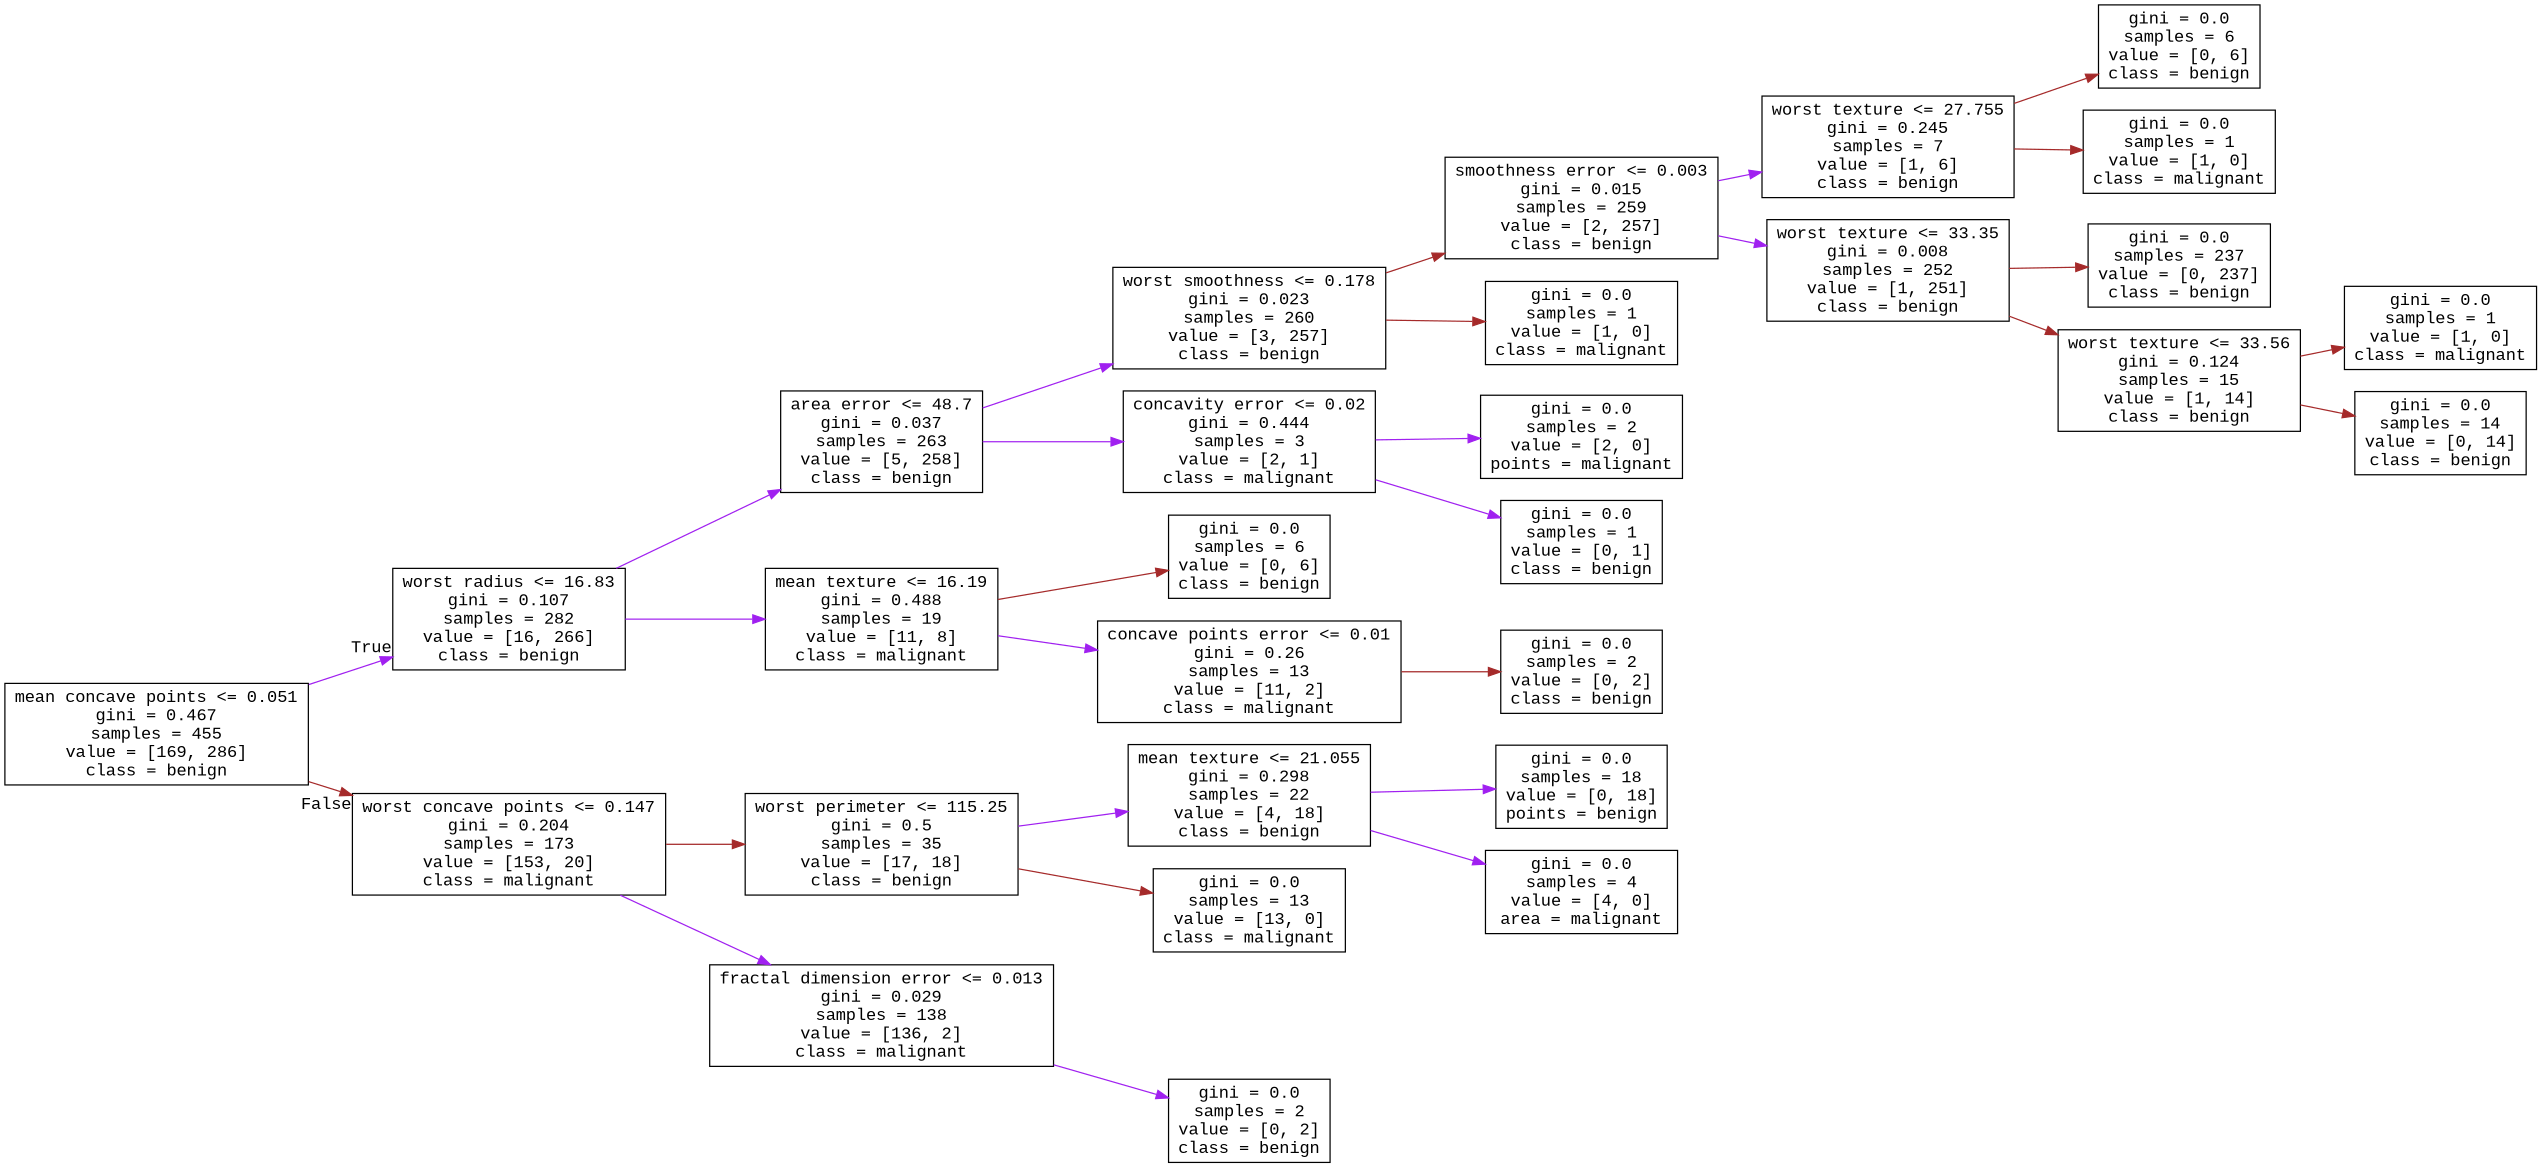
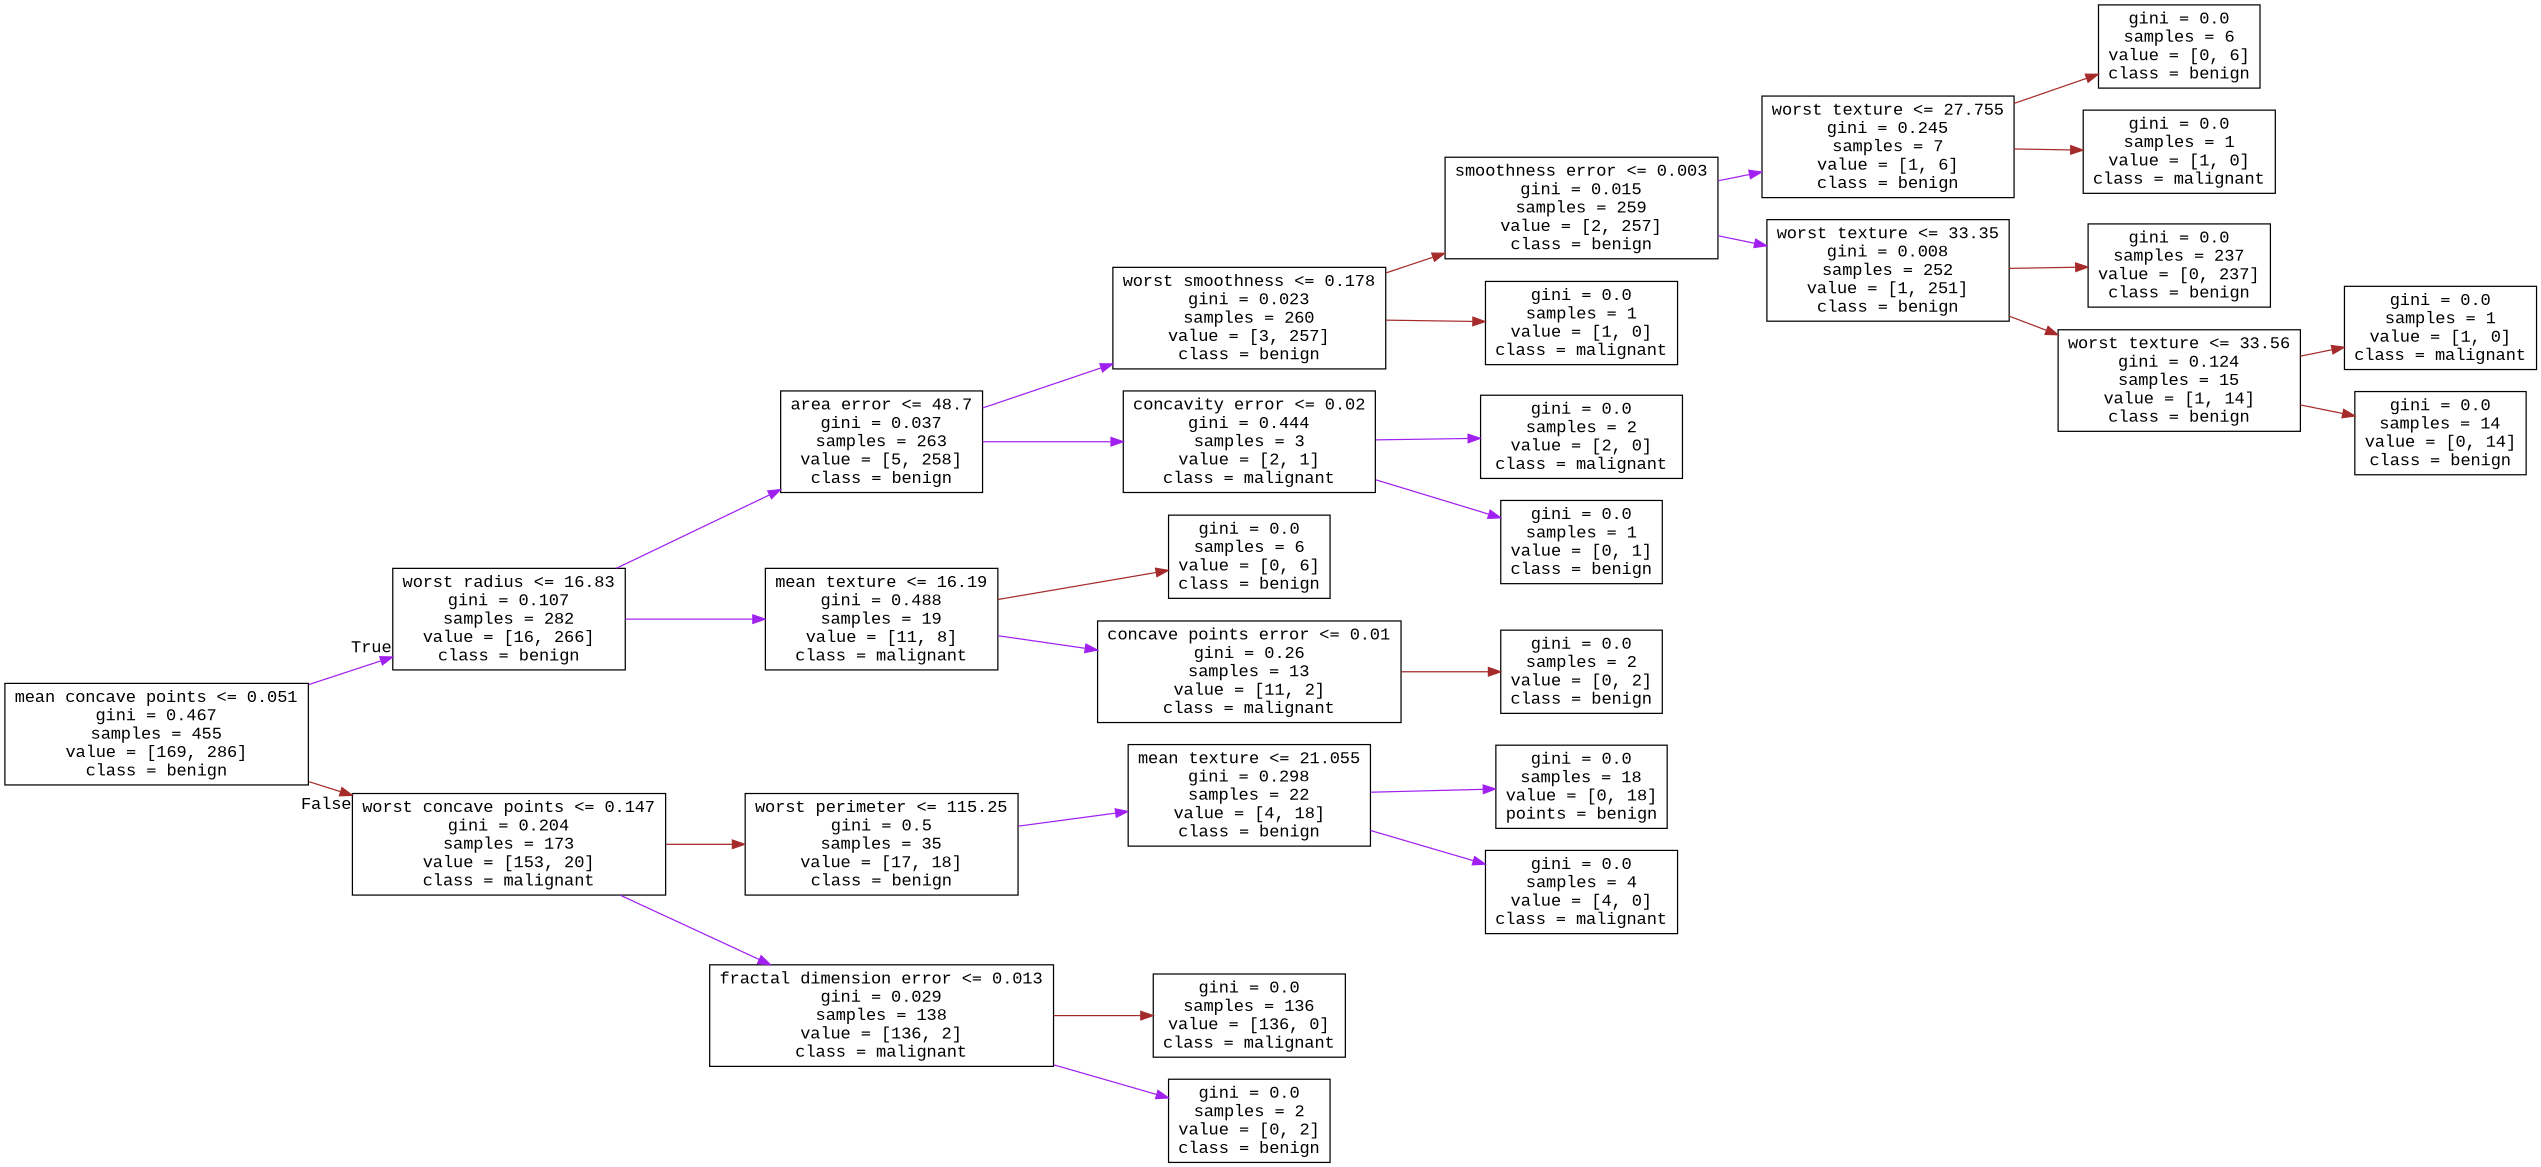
  digraph {
    fontname="Liberation Mono"
    rankdir=LR
    node [fontname="Liberation Mono" shape=box]
    edge [color=purple fontname="Liberation Mono"]
    n1 [label="mean concave points <= 0.051\ngini = 0.467\nsamples = 455\nvalue = [169, 286]\nclass = benign"]
    n2 [label="worst radius <= 16.83\ngini = 0.107\nsamples = 282\nvalue = [16, 266]\nclass = benign"]
    n3 [label="worst concave points <= 0.147\ngini = 0.204\nsamples = 173\nvalue = [153, 20]\nclass = malignant"]
    n4 [label="area error <= 48.7\ngini = 0.037\nsamples = 263\nvalue = [5, 258]\nclass = benign"]
    n5 [label="mean texture <= 16.19\ngini = 0.488\nsamples = 19\nvalue = [11, 8]\nclass = malignant"]
    n6 [label="worst perimeter <= 115.25\ngini = 0.5\nsamples = 35\nvalue = [17, 18]\nclass = benign"]
    n7 [label="fractal dimension error <= 0.013\ngini = 0.029\nsamples = 138\nvalue = [136, 2]\nclass = malignant"]
    n8 [label="worst smoothness <= 0.178\ngini = 0.023\nsamples = 260\nvalue = [3, 257]\nclass = benign"]
    n9 [label="concavity error <= 0.02\ngini = 0.444\nsamples = 3\nvalue = [2, 1]\nclass = malignant"]
    n10 [label="gini = 0.0\nsamples = 6\nvalue = [0, 6]\nclass = benign"]
    n11 [label="concave points error <= 0.01\ngini = 0.26\nsamples = 13\nvalue = [11, 2]\nclass = malignant"]
    n12 [label="smoothness error <= 0.003\ngini = 0.015\nsamples = 259\nvalue = [2, 257]\nclass = benign"]
    n13 [label="gini = 0.0\nsamples = 1\nvalue = [1, 0]\nclass = malignant"]
-   n14 [label="gini = 0.0\nsamples = 2\nvalue = [2, 0]\npoints = malignant"]
+   n14 [label="gini = 0.0\nsamples = 2\nvalue = [2, 0]\nclass = malignant"]
    n15 [label="gini = 0.0\nsamples = 1\nvalue = [0, 1]\nclass = benign"]
    n16 [label="worst texture <= 27.755\ngini = 0.245\nsamples = 7\nvalue = [1, 6]\nclass = benign"]
    n17 [label="worst texture <= 33.35\ngini = 0.008\nsamples = 252\nvalue = [1, 251]\nclass = benign"]
    n18 [label="gini = 0.0\nsamples = 6\nvalue = [0, 6]\nclass = benign"]
    n19 [label="gini = 0.0\nsamples = 1\nvalue = [1, 0]\nclass = malignant"]
    n20 [label="gini = 0.0\nsamples = 237\nvalue = [0, 237]\nclass = benign"]
    n21 [label="worst texture <= 33.56\ngini = 0.124\nsamples = 15\nvalue = [1, 14]\nclass = benign"]
    n22 [label="gini = 0.0\nsamples = 1\nvalue = [1, 0]\nclass = malignant"]
    n23 [label="gini = 0.0\nsamples = 14\nvalue = [0, 14]\nclass = benign"]
    n24 [label="gini = 0.0\nsamples = 2\nvalue = [0, 2]\nclass = benign"]
    n25 [label="mean texture <= 21.055\ngini = 0.298\nsamples = 22\nvalue = [4, 18]\nclass = benign"]
-   n26 [label="gini = 0.0\nsamples = 13\nvalue = [13, 0]\nclass = malignant"]
+   n27 [label="gini = 0.0\nsamples = 136\nvalue = [136, 0]\nclass = malignant"]
    n28 [label="gini = 0.0\nsamples = 2\nvalue = [0, 2]\nclass = benign"]
    n29 [label="gini = 0.0\nsamples = 18\nvalue = [0, 18]\npoints = benign"]
-   n30 [label="gini = 0.0\nsamples = 4\nvalue = [4, 0]\narea = malignant"]
+   n30 [label="gini = 0.0\nsamples = 4\nvalue = [4, 0]\nclass = malignant"]
    n1 -> n2 [headlabel=True labelangle=45 labeldistance=2.5]
    n1 -> n3 [color=brown headlabel=False labelangle=-45 labeldistance=2.5]
    n2 -> n4
    n2 -> n5
    n3 -> n6 [color=brown]
    n3 -> n7
    n4 -> n8
    n4 -> n9
    n5 -> n10 [color=brown]
    n5 -> n11
    n6 -> n25
-   n6 -> n26 [color=brown]
+   n7 -> n27 [color=brown]
    n7 -> n28
    n8 -> n12 [color=brown]
    n8 -> n13 [color=brown]
    n9 -> n14
    n9 -> n15
    n11 -> n24 [color=brown]
    n12 -> n16
    n12 -> n17
    n16 -> n18 [color=brown]
    n16 -> n19 [color=brown]
    n17 -> n20 [color=brown]
    n17 -> n21 [color=brown]
    n21 -> n22 [color=brown]
    n21 -> n23 [color=brown]
    n25 -> n29
    n25 -> n30
  }
